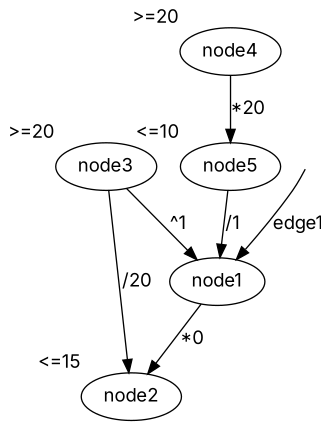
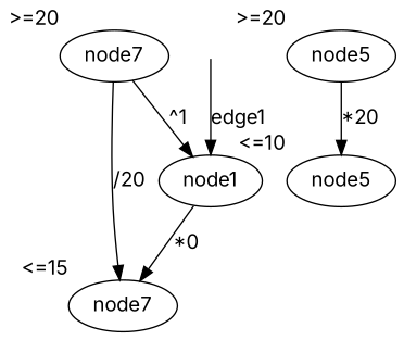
  digraph {
    fontname=Inter
    node [fontname=Inter]
    edge [fontname=Inter]
    n1 [label=node1]
-   n2 [label=node2 xlabel="<=15"]
-   n3 [label=node4 xlabel=">=20"]
+   n2 [label=node7 xlabel="<=15"]
+   n3 [label=node5 xlabel=">=20"]
    n4 [label=node5 xlabel="<=10"]
-   n5 [label=node3 xlabel=">=20"]
+   n5 [label=node7 xlabel=">=20"]
    q0 [shape=point style=invis]
    n1 -> n2 [label="*0"]
    n3 -> n4 [label="*20"]
-   n4 -> n1 [label="/1"]
    n5 -> n1 [label="^1"]
    n5 -> n2 [label="/20"]
    q0 -> n1 [label=edge1]
  }
